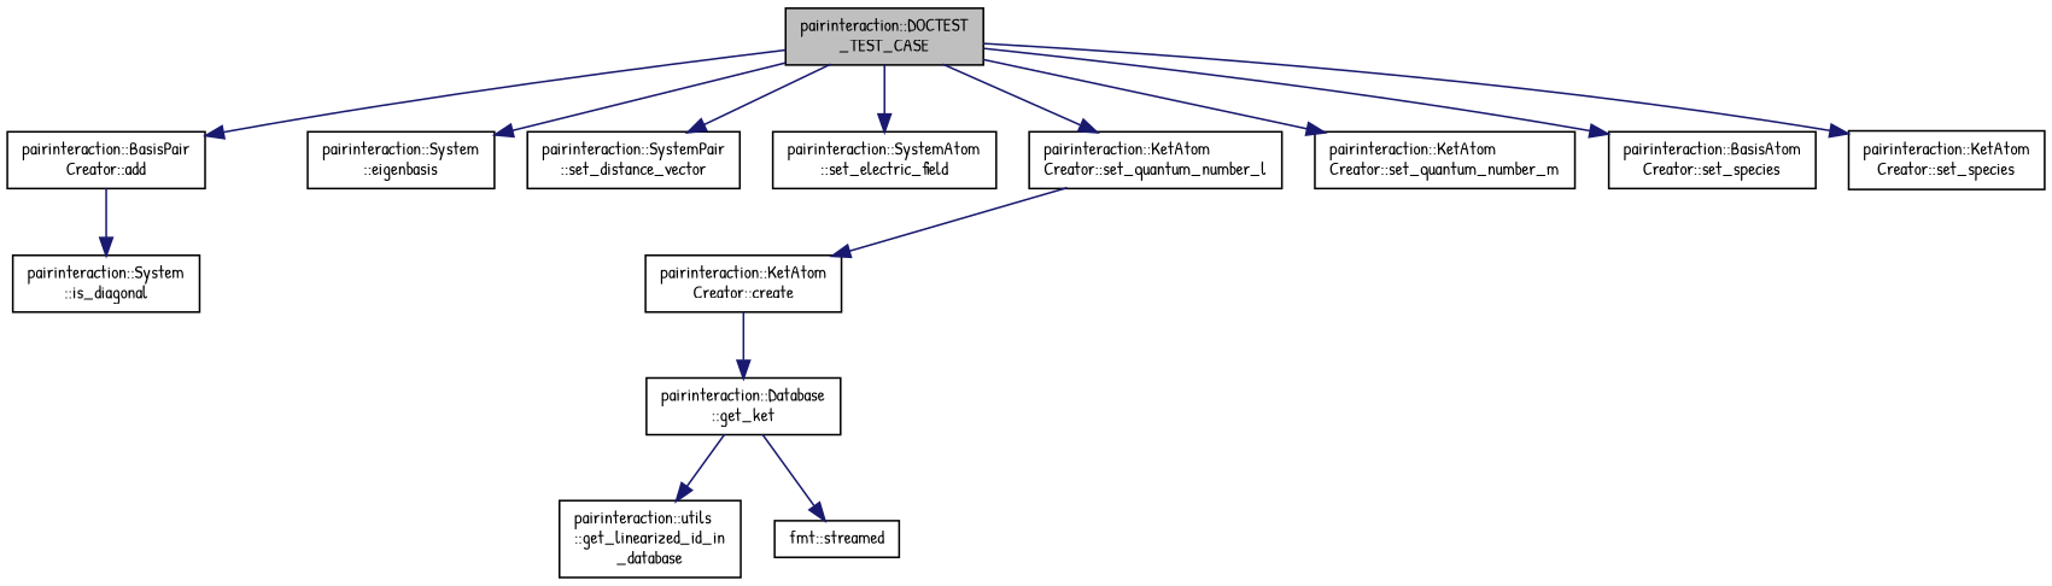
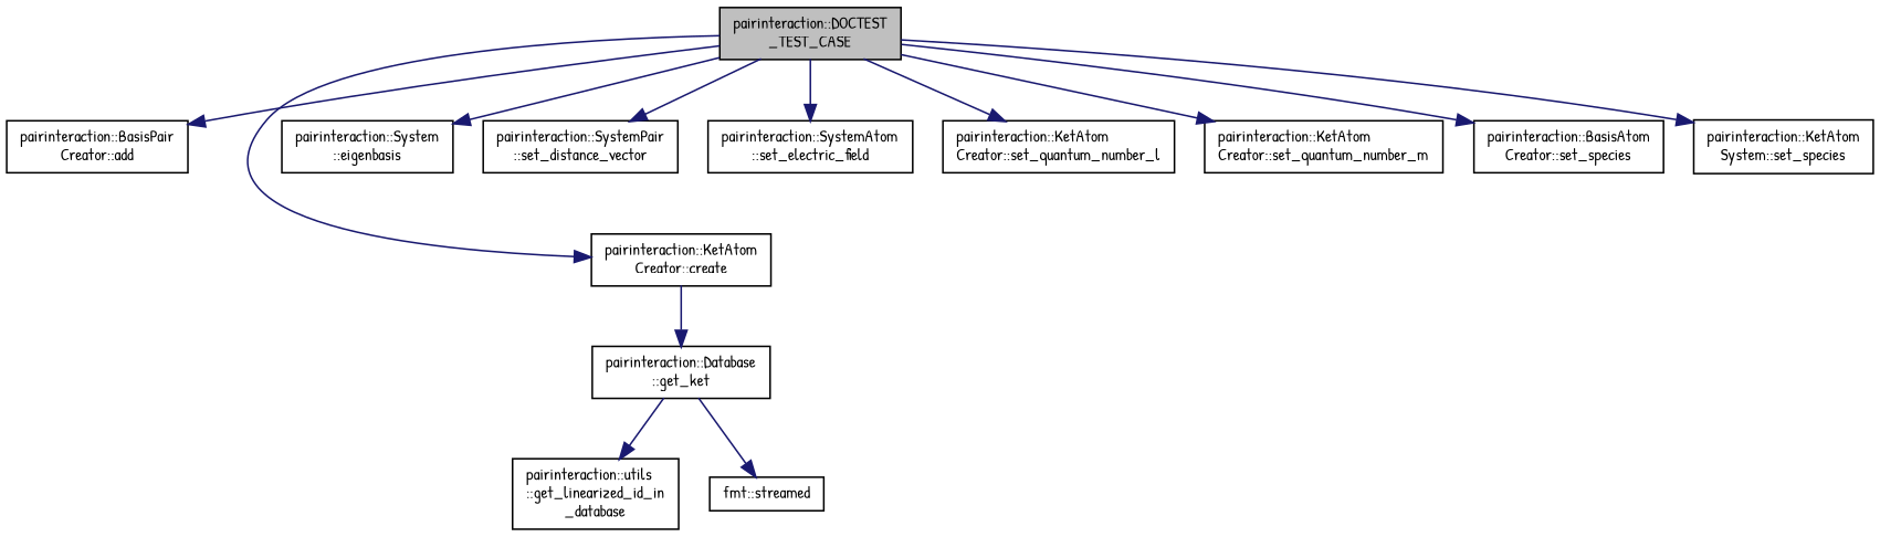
  digraph {
    fontname="Patrick Hand"
    rankdir=TB
    node [color=black fontname="Patrick Hand" fontsize=10 shape=record]
    edge [color=midnightblue fontname="Patrick Hand" fontsize=10 labelfontname=Helvetica labelfontsize=10 style=solid]
    n1 [fillcolor=grey75 fontcolor=black height=0.2 label="pairinteraction::DOCTEST\l_TEST_CASE" style=filled width=0.4]
    n2 [height=0.2 label="pairinteraction::BasisPair\lCreator::add" width=0.4]
    n3 [height=0.2 label="pairinteraction::KetAtom\lCreator::create" width=0.4]
    n4 [height=0.2 label="pairinteraction::System\l::eigenbasis" width=0.4]
    n5 [height=0.2 label="pairinteraction::SystemPair\l::set_distance_vector" width=0.4]
    n6 [height=0.2 label="pairinteraction::SystemAtom\l::set_electric_field" width=0.4]
    n7 [height=0.2 label="pairinteraction::KetAtom\lCreator::set_quantum_number_l" width=0.4]
    n8 [height=0.2 label="pairinteraction::KetAtom\lCreator::set_quantum_number_m" width=0.4]
    n9 [height=0.2 label="pairinteraction::BasisAtom\lCreator::set_species" width=0.4]
-   n10 [height=0.2 label="pairinteraction::KetAtom\lCreator::set_species" width=0.4]
-   n11 [height=0.2 label="pairinteraction::System\l::is_diagonal" width=0.4]
+   n10 [height=0.2 label="pairinteraction::KetAtom\lSystem::set_species" width=0.4]
    n12 [height=0.2 label="pairinteraction::Database\l::get_ket" width=0.4]
    n13 [height=0.2 label="pairinteraction::utils\l::get_linearized_id_in\l_database" width=0.4]
    n14 [height=0.2 label="fmt::streamed" width=0.4]
    n1 -> n2
-   n7 -> n3
+   n1 -> n3
    n1 -> n4
    n1 -> n5
    n1 -> n6
    n1 -> n7
    n1 -> n8
    n1 -> n9
    n1 -> n10
-   n2 -> n11
    n3 -> n12
    n12 -> n13
    n12 -> n14
  }
